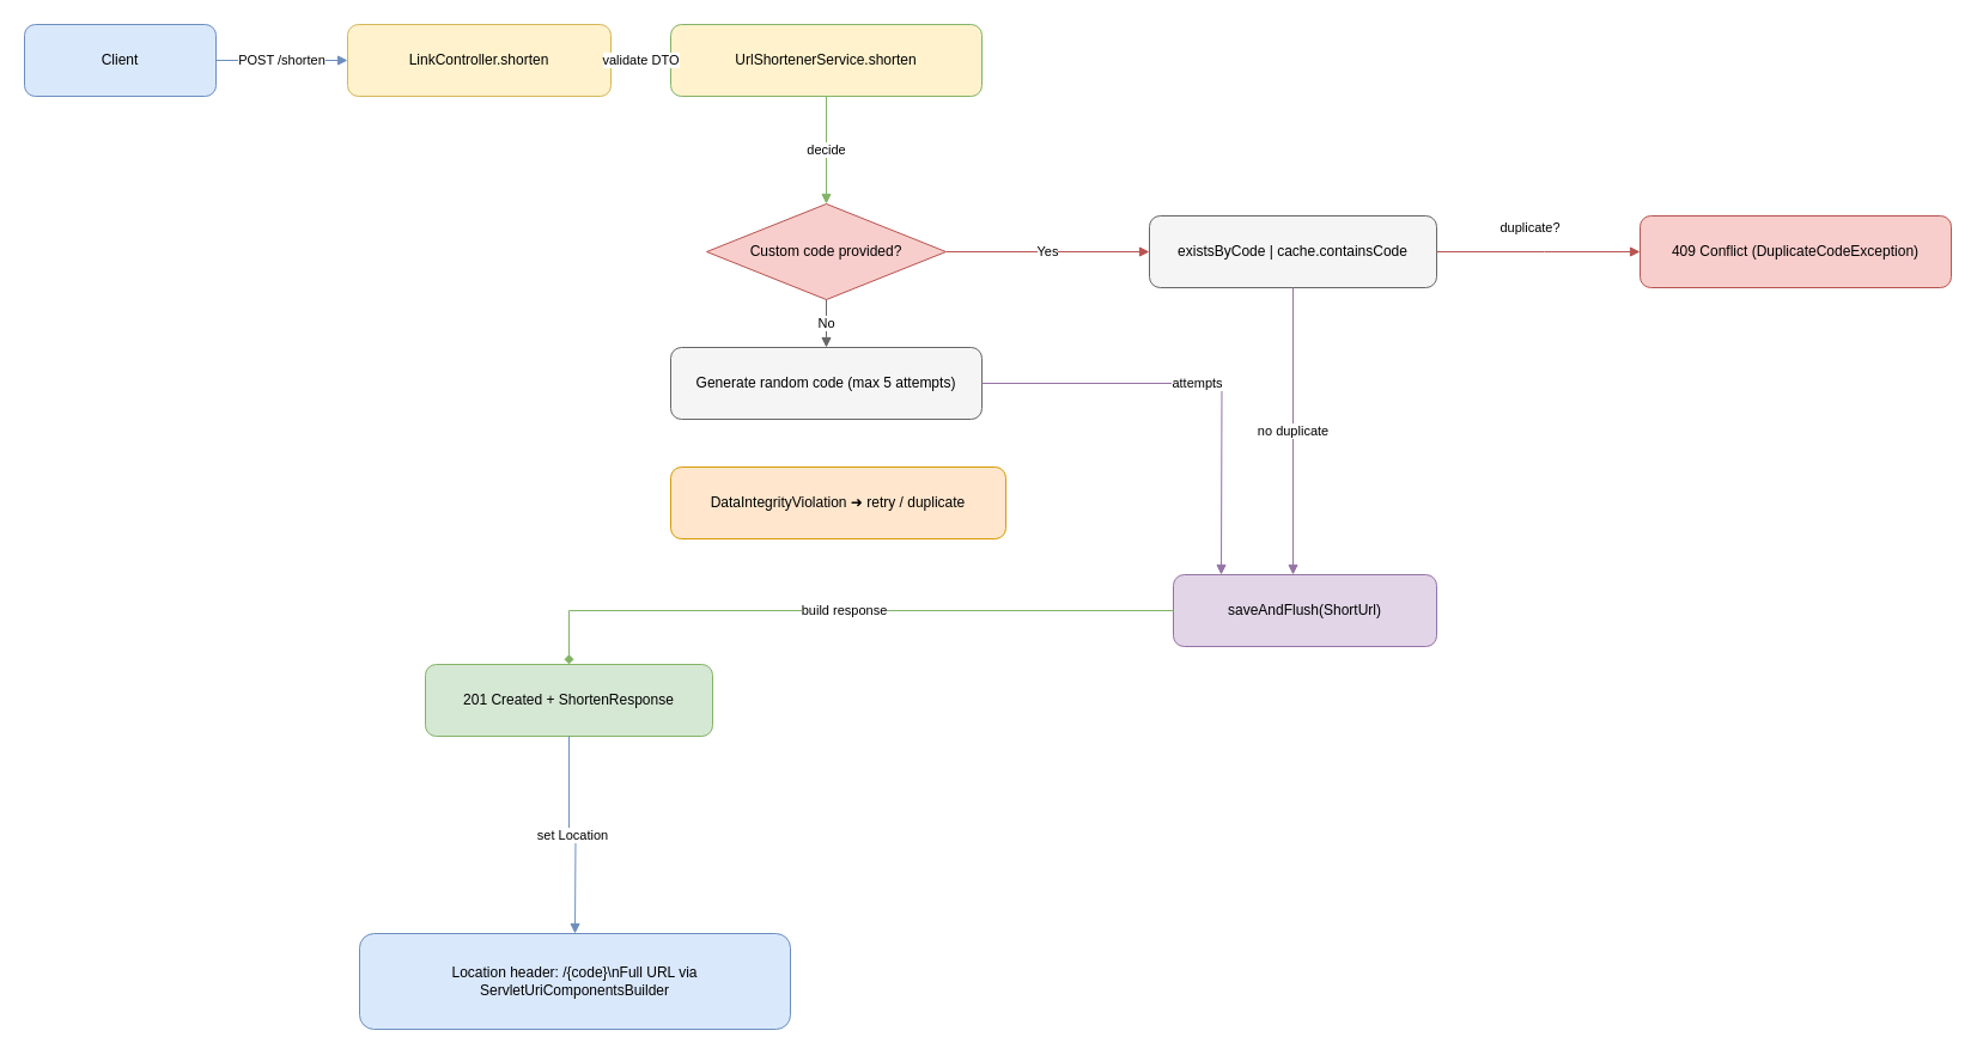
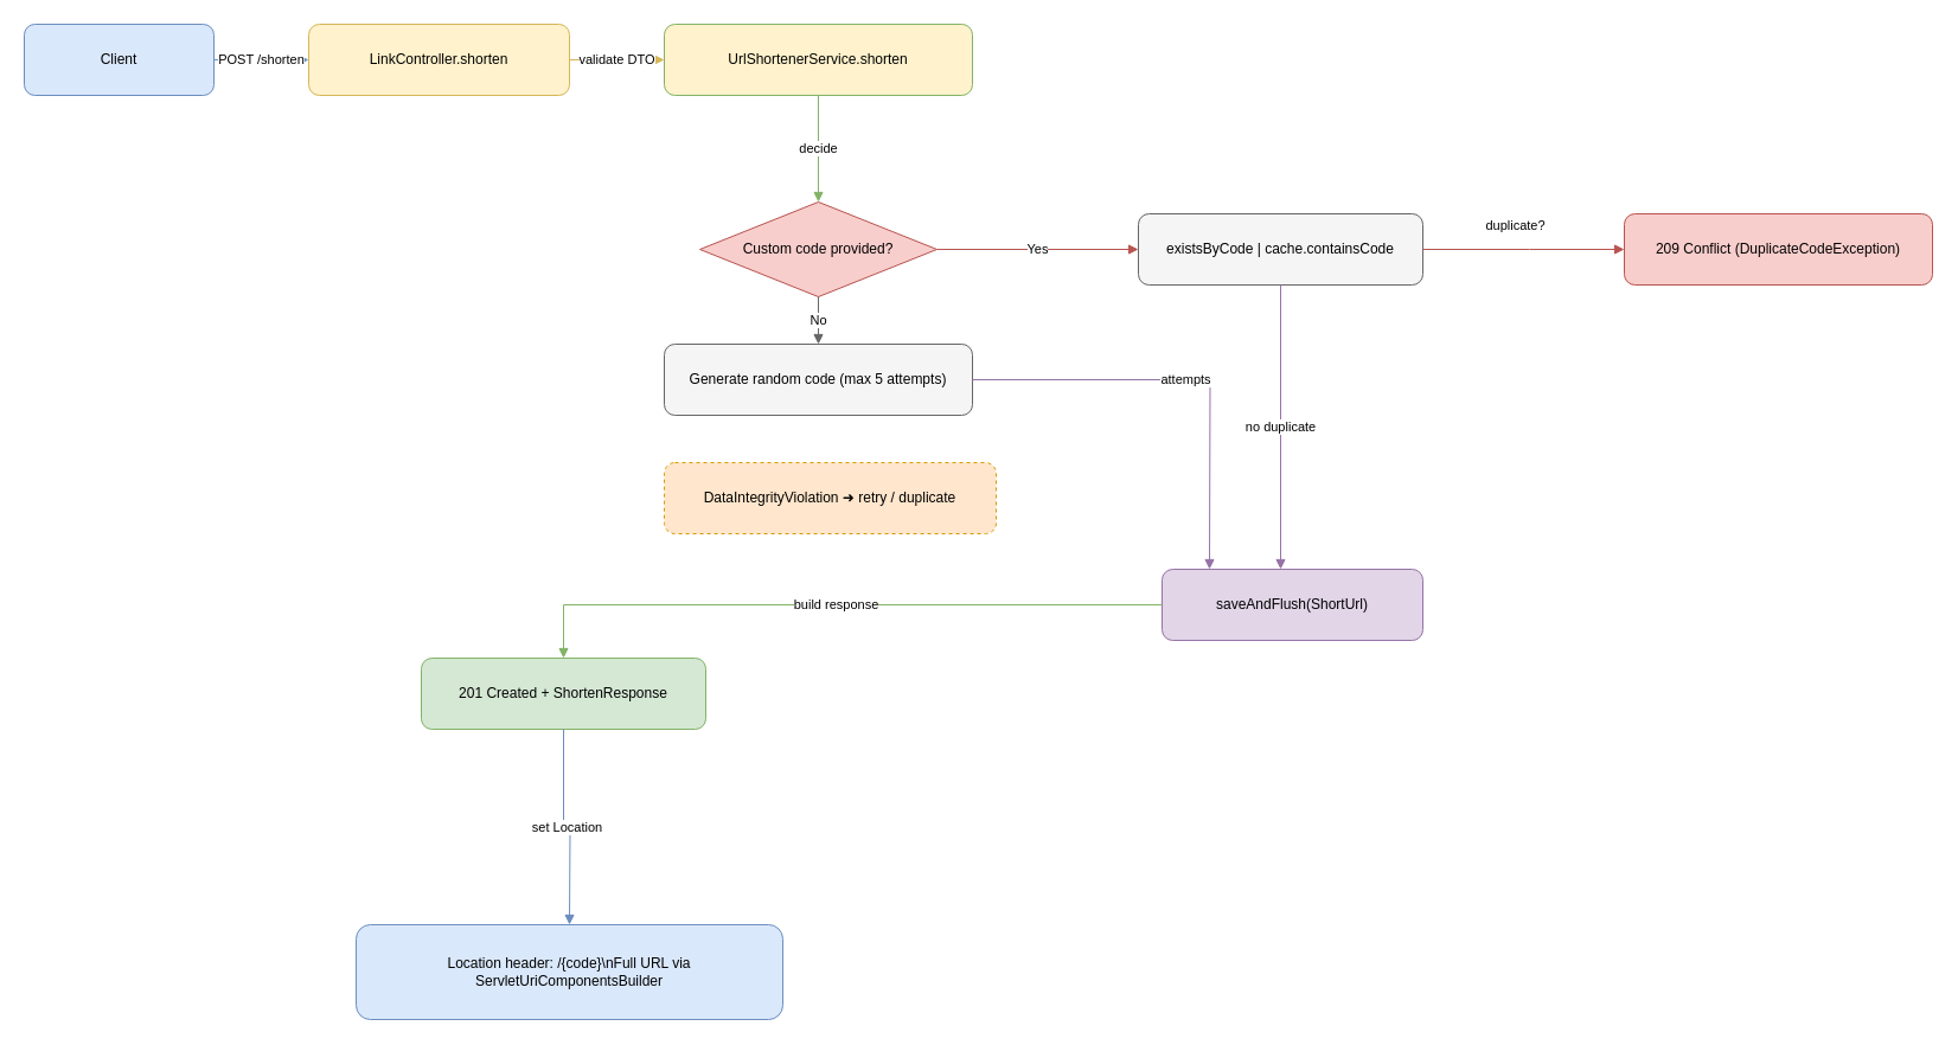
  <mxCell id="0" />
  <mxCell id="1" parent="0" />
  <mxCell id="2" value="Client" style="rounded=1;whiteSpace=wrap;html=1;fillColor=#dae8fc;strokeColor=#6c8ebf" parent="1" vertex="1"><mxGeometry x="20" y="20" width="160" height="60" as="geometry" /></mxCell>
- <mxCell id="3" value="LinkController.shorten" style="rounded=1;whiteSpace=wrap;html=1;fillColor=#fff2cc;strokeColor=#d6b656" parent="1" vertex="1"><mxGeometry x="290" y="20" width="220" height="60" as="geometry" /></mxCell>
+ <mxCell id="3" value="LinkController.shorten" style="rounded=1;whiteSpace=wrap;html=1;fillColor=#fff2cc;strokeColor=#d6b656" parent="1" vertex="1"><mxGeometry x="260" y="20" width="220" height="60" as="geometry" /></mxCell>
  <mxCell id="4" value="UrlShortenerService.shorten" style="rounded=1;whiteSpace=wrap;html=1;fillColor=#fff2cc;strokeColor=#82b366;" parent="1" vertex="1"><mxGeometry x="560" y="20" width="260" height="60" as="geometry" /></mxCell>
  <mxCell id="5" value="Custom code provided?" style="rhombus;whiteSpace=wrap;html=1;fillColor=#f8cecc;strokeColor=#b85450" parent="1" vertex="1"><mxGeometry x="590" y="170" width="200" height="80" as="geometry" /></mxCell>
  <mxCell id="6" value="existsByCode | cache.containsCode" style="rounded=1;whiteSpace=wrap;html=1;fillColor=#f5f5f5;strokeColor=#666666" parent="1" vertex="1"><mxGeometry x="960" y="180" width="240" height="60" as="geometry" /></mxCell>
- <mxCell id="7" value="409 Conflict (DuplicateCodeException)" style="rounded=1;whiteSpace=wrap;html=1;fillColor=#f8cecc;strokeColor=#b85450" parent="1" vertex="1"><mxGeometry x="1370" y="180" width="260" height="60" as="geometry" /></mxCell>
+ <mxCell id="7" value="209 Conflict (DuplicateCodeException)" style="rounded=1;whiteSpace=wrap;html=1;fillColor=#f8cecc;strokeColor=#b85450" parent="1" vertex="1"><mxGeometry x="1370" y="180" width="260" height="60" as="geometry" /></mxCell>
  <mxCell id="8" value="saveAndFlush(ShortUrl)" style="rounded=1;whiteSpace=wrap;html=1;fillColor=#e1d5e7;strokeColor=#9673a6" parent="1" vertex="1"><mxGeometry x="980" y="480" width="220" height="60" as="geometry" /></mxCell>
  <mxCell id="9" value="Generate random code (max 5 attempts)" style="rounded=1;whiteSpace=wrap;html=1;fillColor=#f5f5f5;strokeColor=#666666" parent="1" vertex="1"><mxGeometry x="560" y="290" width="260" height="60" as="geometry" /></mxCell>
- <mxCell id="10" value="DataIntegrityViolation ➜ retry / duplicate" style="rounded=1;whiteSpace=wrap;html=1;fillColor=#ffe6cc;strokeColor=#d79b00" parent="1" vertex="1"><mxGeometry x="560" y="390" width="280" height="60" as="geometry" /></mxCell>
+ <mxCell id="10" value="DataIntegrityViolation ➜ retry / duplicate" style="rounded=1;whiteSpace=wrap;html=1;fillColor=#ffe6cc;strokeColor=#d79b00;dashed=1;" parent="1" vertex="1"><mxGeometry x="560" y="390" width="280" height="60" as="geometry" /></mxCell>
  <mxCell id="11" value="201 Created + ShortenResponse" style="rounded=1;whiteSpace=wrap;html=1;fillColor=#d5e8d4;strokeColor=#82b366" parent="1" vertex="1"><mxGeometry x="355" y="555" width="240" height="60" as="geometry" /></mxCell>
  <mxCell id="12" value="Location header: /{code}\nFull URL via ServletUriComponentsBuilder" style="rounded=1;whiteSpace=wrap;html=1;fillColor=#dae8fc;strokeColor=#6c8ebf" parent="1" vertex="1"><mxGeometry x="300" y="780" width="360" height="80" as="geometry" /></mxCell>
  <mxCell id="13" value="POST /shorten" style="edgeStyle=orthogonalEdgeStyle;rounded=0;html=1;endArrow=block;dashed=0;strokeColor=#6c8ebf" parent="1" source="2" target="3" edge="1"><mxGeometry relative="1" as="geometry" /></mxCell>
  <mxCell id="14" value="validate DTO" style="edgeStyle=orthogonalEdgeStyle;rounded=0;html=1;endArrow=block;dashed=0;strokeColor=#d6b656" parent="1" source="3" target="4" edge="1"><mxGeometry relative="1" as="geometry" /></mxCell>
  <mxCell id="15" value="decide" style="edgeStyle=orthogonalEdgeStyle;rounded=0;html=1;endArrow=block;dashed=0;strokeColor=#82b366" parent="1" source="4" target="5" edge="1"><mxGeometry relative="1" as="geometry" /></mxCell>
  <mxCell id="16" value="Yes" style="edgeStyle=orthogonalEdgeStyle;rounded=0;html=1;endArrow=block;dashed=0;strokeColor=#b85450" parent="1" source="5" target="6" edge="1"><mxGeometry relative="1" as="geometry" /></mxCell>
  <mxCell id="17" value="duplicate?" style="edgeStyle=orthogonalEdgeStyle;rounded=0;html=1;endArrow=block;dashed=0;strokeColor=#b85450" parent="1" source="6" target="7" edge="1"><mxGeometry x="-0.077" y="20" relative="1" as="geometry"><mxPoint x="1010" y="260" as="targetPoint" /><Array as="points"><mxPoint x="1290" y="210" /><mxPoint x="1290" y="210" /></Array><mxPoint as="offset" /></mxGeometry></mxCell>
  <mxCell id="18" value="no duplicate" style="edgeStyle=orthogonalEdgeStyle;rounded=0;html=1;endArrow=block;dashed=0;strokeColor=#9673a6;exitX=0.5;exitY=1;exitDx=0;exitDy=0;" parent="1" source="6" edge="1"><mxGeometry relative="1" as="geometry"><mxPoint x="990" y="230" as="sourcePoint" /><mxPoint x="1080" y="480" as="targetPoint" /></mxGeometry></mxCell>
  <mxCell id="19" value="No" style="edgeStyle=orthogonalEdgeStyle;rounded=0;html=1;endArrow=block;dashed=0;strokeColor=#666666" parent="1" source="5" target="9" edge="1"><mxGeometry relative="1" as="geometry" /></mxCell>
  <mxCell id="20" value="attempts" style="edgeStyle=orthogonalEdgeStyle;rounded=0;html=1;endArrow=block;dashed=0;strokeColor=#9673a6;exitX=1;exitY=0.5;exitDx=0;exitDy=0;" parent="1" source="9" edge="1"><mxGeometry relative="1" as="geometry"><mxPoint x="750" y="325" as="sourcePoint" /><mxPoint x="1020" y="480" as="targetPoint" /></mxGeometry></mxCell>
- <mxCell id="21" value="build response" style="edgeStyle=orthogonalEdgeStyle;rounded=0;html=1;endArrow=diamond;dashed=0;strokeColor=#82b366;" parent="1" source="8" target="11" edge="1"><mxGeometry relative="1" as="geometry" /></mxCell>
+ <mxCell id="21" value="build response" style="edgeStyle=orthogonalEdgeStyle;rounded=0;html=1;endArrow=block;dashed=0;strokeColor=#82b366" parent="1" source="8" target="11" edge="1"><mxGeometry relative="1" as="geometry" /></mxCell>
  <mxCell id="22" value="set Location" style="edgeStyle=orthogonalEdgeStyle;rounded=0;html=1;endArrow=block;dashed=0;strokeColor=#6c8ebf" parent="1" source="11" edge="1"><mxGeometry relative="1" as="geometry"><mxPoint x="480" y="780" as="targetPoint" /></mxGeometry></mxCell>
